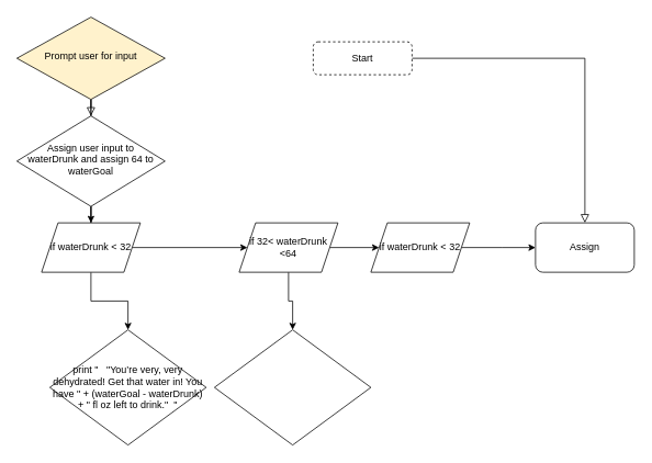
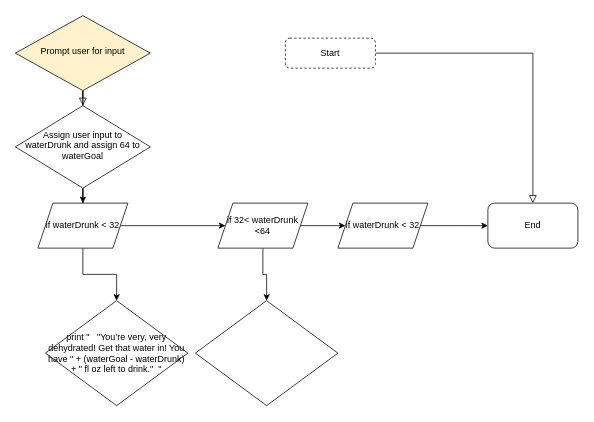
  <mxCell id="0" />
  <mxCell id="1" parent="0" />
  <mxCell id="2" value="" style="rounded=0;html=1;jettySize=auto;orthogonalLoop=1;fontSize=11;endArrow=block;endFill=0;endSize=8;strokeWidth=1;shadow=0;labelBackgroundColor=none;edgeStyle=orthogonalEdgeStyle;" parent="1" source="3" target="16" edge="1"><mxGeometry relative="1" as="geometry" /></mxCell>
  <mxCell id="3" value="Start" style="rounded=1;whiteSpace=wrap;html=1;fontSize=12;glass=0;strokeWidth=1;shadow=0;dashed=1;" parent="1" vertex="1"><mxGeometry x="380" y="50" width="120" height="40" as="geometry" /></mxCell>
  <mxCell id="4" value="&lt;div&gt;&lt;br&gt;&lt;/div&gt;&lt;div&gt;&lt;br&gt;&lt;/div&gt;" style="rounded=0;html=1;jettySize=auto;orthogonalLoop=1;fontSize=11;endArrow=block;endFill=0;endSize=8;strokeWidth=1;shadow=0;labelBackgroundColor=none;edgeStyle=orthogonalEdgeStyle;" parent="1" source="5" target="7" edge="1"><mxGeometry y="20" relative="1" as="geometry"><mxPoint as="offset" /></mxGeometry></mxCell>
  <mxCell id="5" value="Prompt user for input" style="rhombus;whiteSpace=wrap;html=1;shadow=0;fontFamily=Helvetica;fontSize=12;align=center;strokeWidth=1;spacing=6;spacingTop=-4;fillColor=#fff2cc;" parent="1" vertex="1"><mxGeometry x="20" y="20" width="180" height="100" as="geometry" /></mxCell>
  <mxCell id="6" value="" style="edgeStyle=orthogonalEdgeStyle;rounded=0;orthogonalLoop=1;jettySize=auto;html=1;" edge="1" parent="1" source="7" target="10"><mxGeometry relative="1" as="geometry" /></mxCell>
  <mxCell id="7" value="Assign user input to waterDrunk and assign 64 to waterGoal" style="rhombus;whiteSpace=wrap;html=1;shadow=0;fontFamily=Helvetica;fontSize=12;align=center;strokeWidth=1;spacing=6;spacingTop=-4;" parent="1" vertex="1"><mxGeometry x="20" y="140" width="180" height="110" as="geometry" /></mxCell>
  <mxCell id="8" value="" style="edgeStyle=orthogonalEdgeStyle;rounded=0;orthogonalLoop=1;jettySize=auto;html=1;" edge="1" parent="1" source="10" target="13"><mxGeometry relative="1" as="geometry" /></mxCell>
  <mxCell id="9" value="" style="edgeStyle=orthogonalEdgeStyle;rounded=0;orthogonalLoop=1;jettySize=auto;html=1;" edge="1" parent="1" source="10" target="18"><mxGeometry relative="1" as="geometry" /></mxCell>
  <mxCell id="10" value="if waterDrunk &amp;lt; 32" style="shape=parallelogram;perimeter=parallelogramPerimeter;whiteSpace=wrap;html=1;fixedSize=1;" vertex="1" parent="1"><mxGeometry x="50" y="270" width="120" height="60" as="geometry" /></mxCell>
  <mxCell id="11" value="" style="edgeStyle=orthogonalEdgeStyle;rounded=0;orthogonalLoop=1;jettySize=auto;html=1;" edge="1" parent="1" source="13" target="15"><mxGeometry relative="1" as="geometry" /></mxCell>
  <mxCell id="12" value="" style="edgeStyle=orthogonalEdgeStyle;rounded=0;orthogonalLoop=1;jettySize=auto;html=1;" edge="1" parent="1" source="13" target="17"><mxGeometry relative="1" as="geometry" /></mxCell>
  <mxCell id="13" value="if 32&amp;lt; waterDrunk &amp;lt;64" style="shape=parallelogram;perimeter=parallelogramPerimeter;whiteSpace=wrap;html=1;fixedSize=1;" vertex="1" parent="1"><mxGeometry x="290" y="270" width="120" height="60" as="geometry" /></mxCell>
  <mxCell id="14" value="" style="edgeStyle=orthogonalEdgeStyle;rounded=0;orthogonalLoop=1;jettySize=auto;html=1;" edge="1" parent="1" source="15"><mxGeometry relative="1" as="geometry"><mxPoint x="650" y="300" as="targetPoint" /></mxGeometry></mxCell>
  <mxCell id="15" value="if waterDrunk &amp;lt; 32" style="shape=parallelogram;perimeter=parallelogramPerimeter;whiteSpace=wrap;html=1;fixedSize=1;" vertex="1" parent="1"><mxGeometry x="450" y="270" width="120" height="60" as="geometry" /></mxCell>
- <mxCell id="16" value="Assign" style="rounded=1;whiteSpace=wrap;html=1;" vertex="1" parent="1"><mxGeometry x="650" y="270" width="120" height="60" as="geometry" /></mxCell>
+ <mxCell id="16" value="End" style="rounded=1;whiteSpace=wrap;html=1;" vertex="1" parent="1"><mxGeometry x="650" y="270" width="120" height="60" as="geometry" /></mxCell>
  <mxCell id="17" value="" style="rhombus;whiteSpace=wrap;html=1;" vertex="1" parent="1"><mxGeometry x="260" y="400" width="190" height="140" as="geometry" /></mxCell>
  <mxCell id="18" value="print &quot;&amp;nbsp;&amp;nbsp; &quot;You’re very, very dehydrated! Get that water in! You have &quot; + (waterGoal - waterDrunk) + &quot; fl oz left to drink.&quot;&amp;nbsp; &quot;" style="rhombus;whiteSpace=wrap;html=1;" vertex="1" parent="1"><mxGeometry x="60" y="400" width="190" height="140" as="geometry" /></mxCell>
